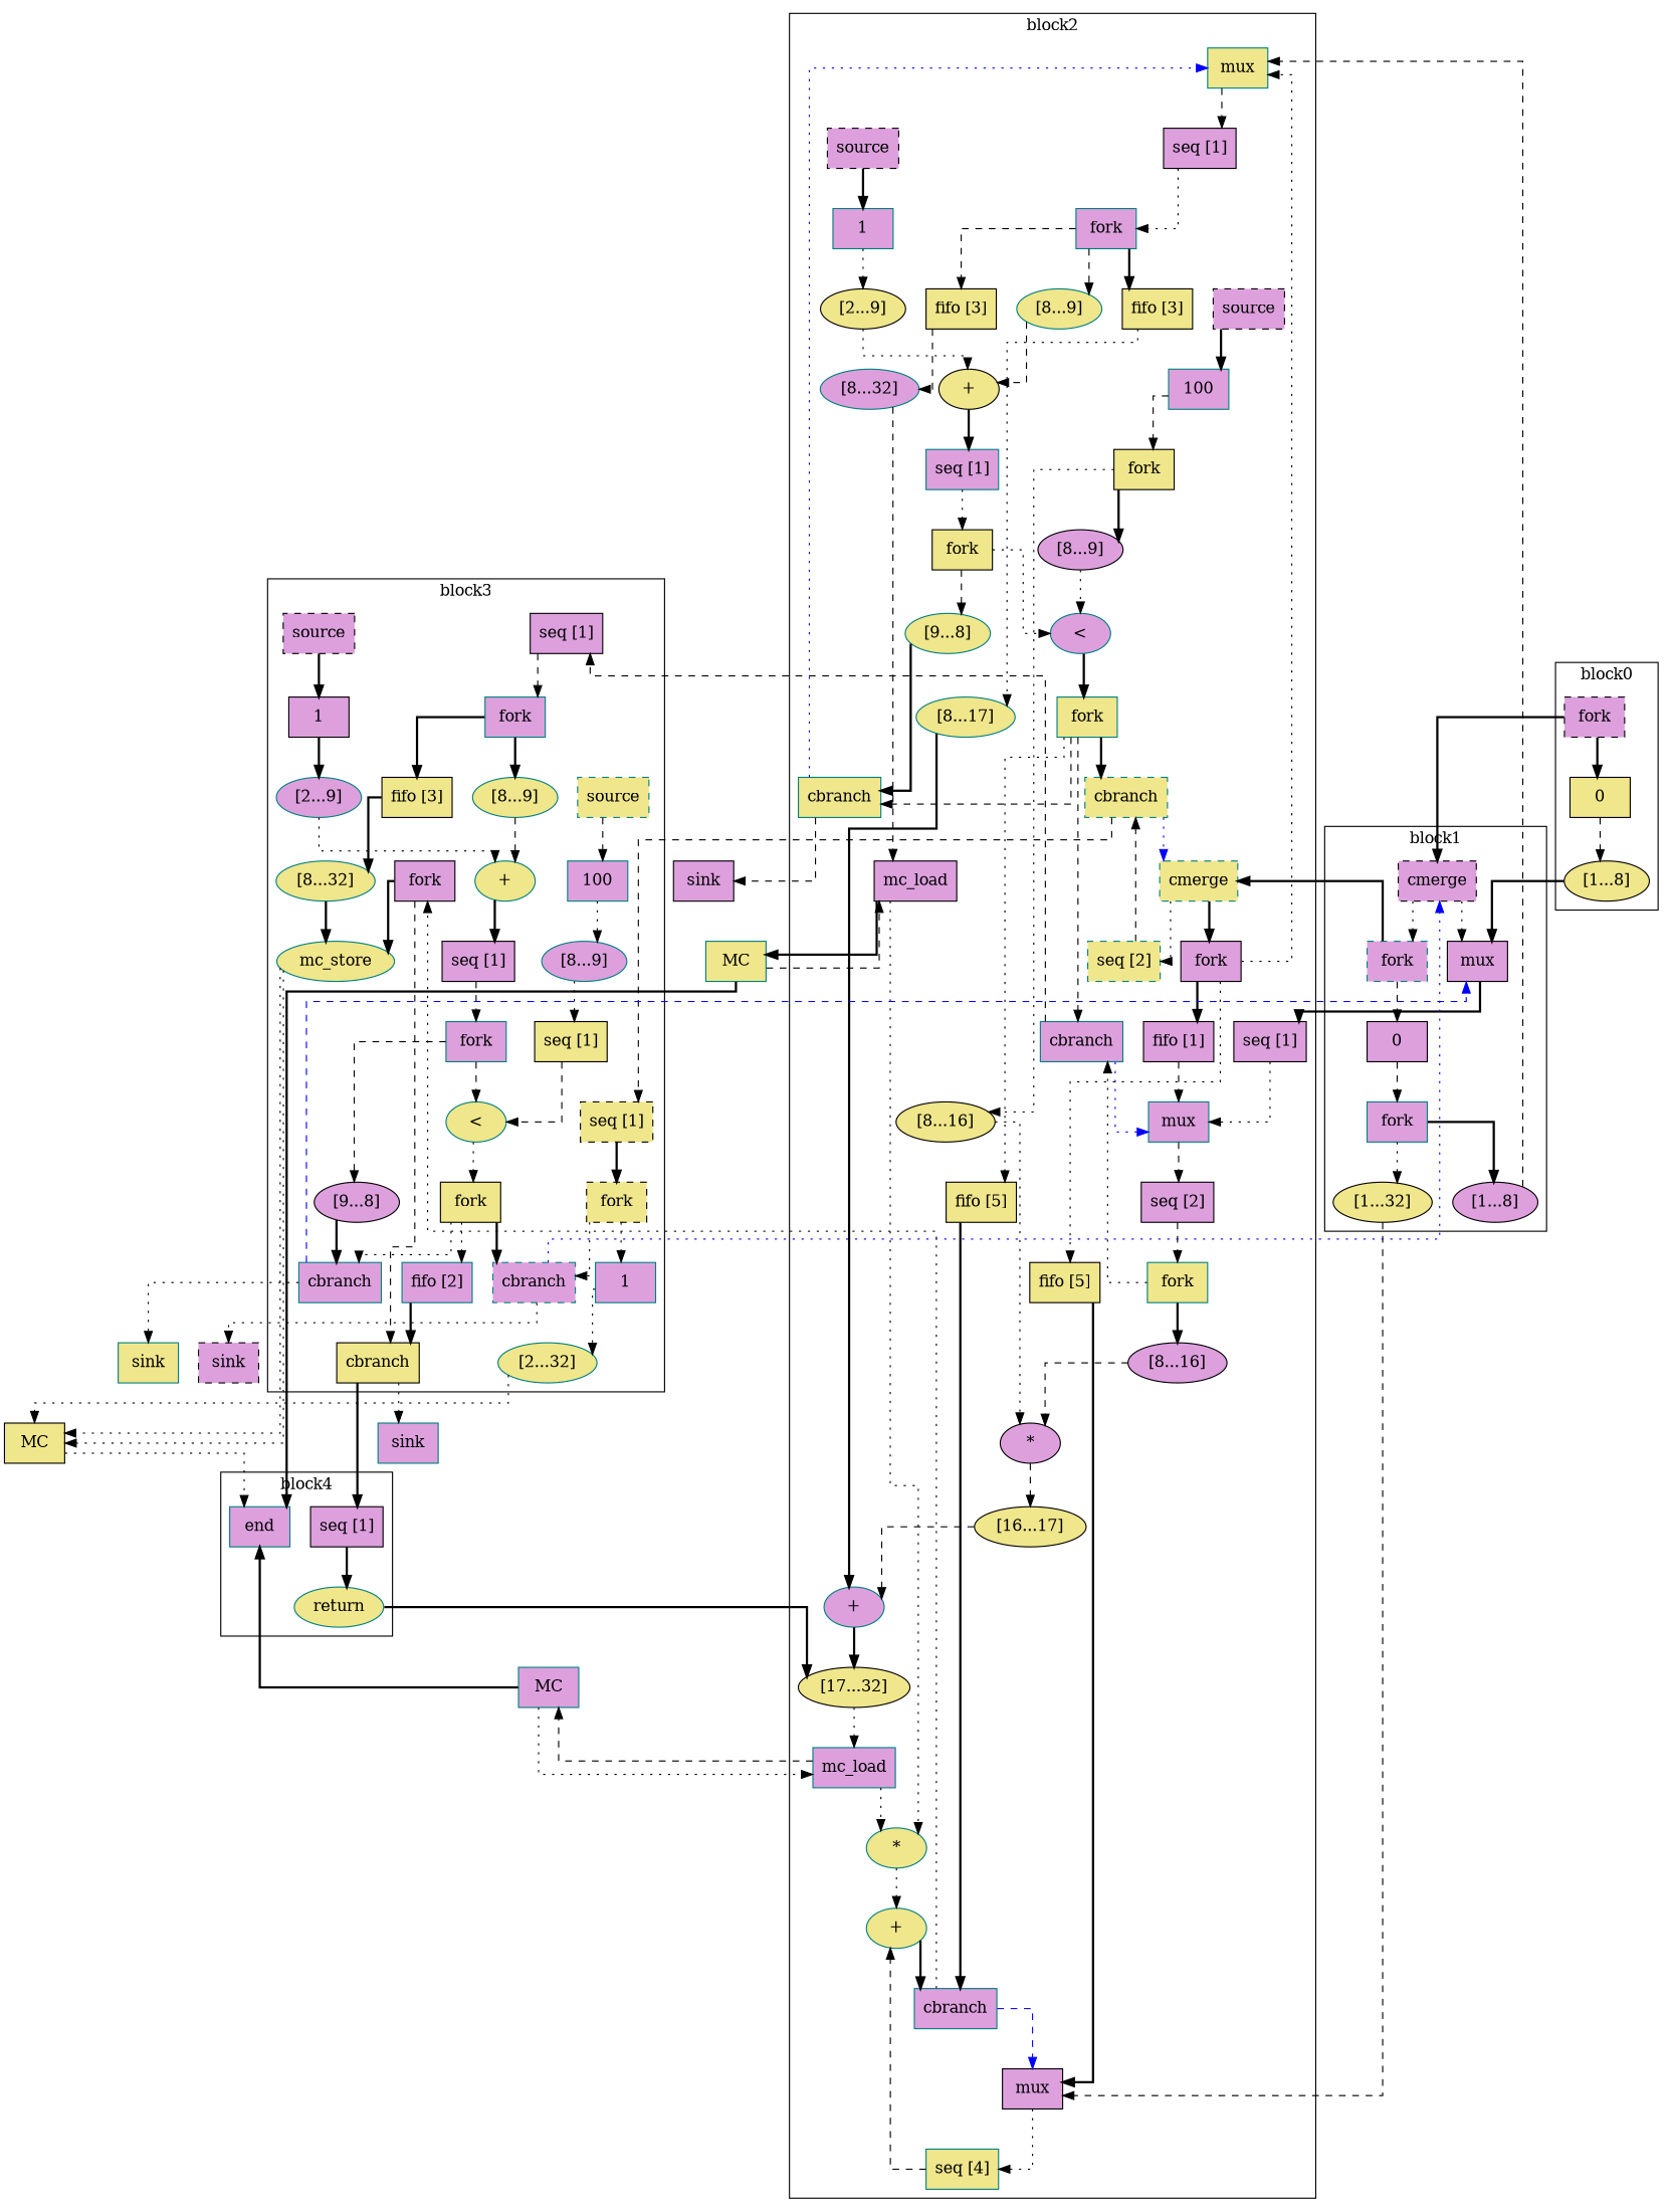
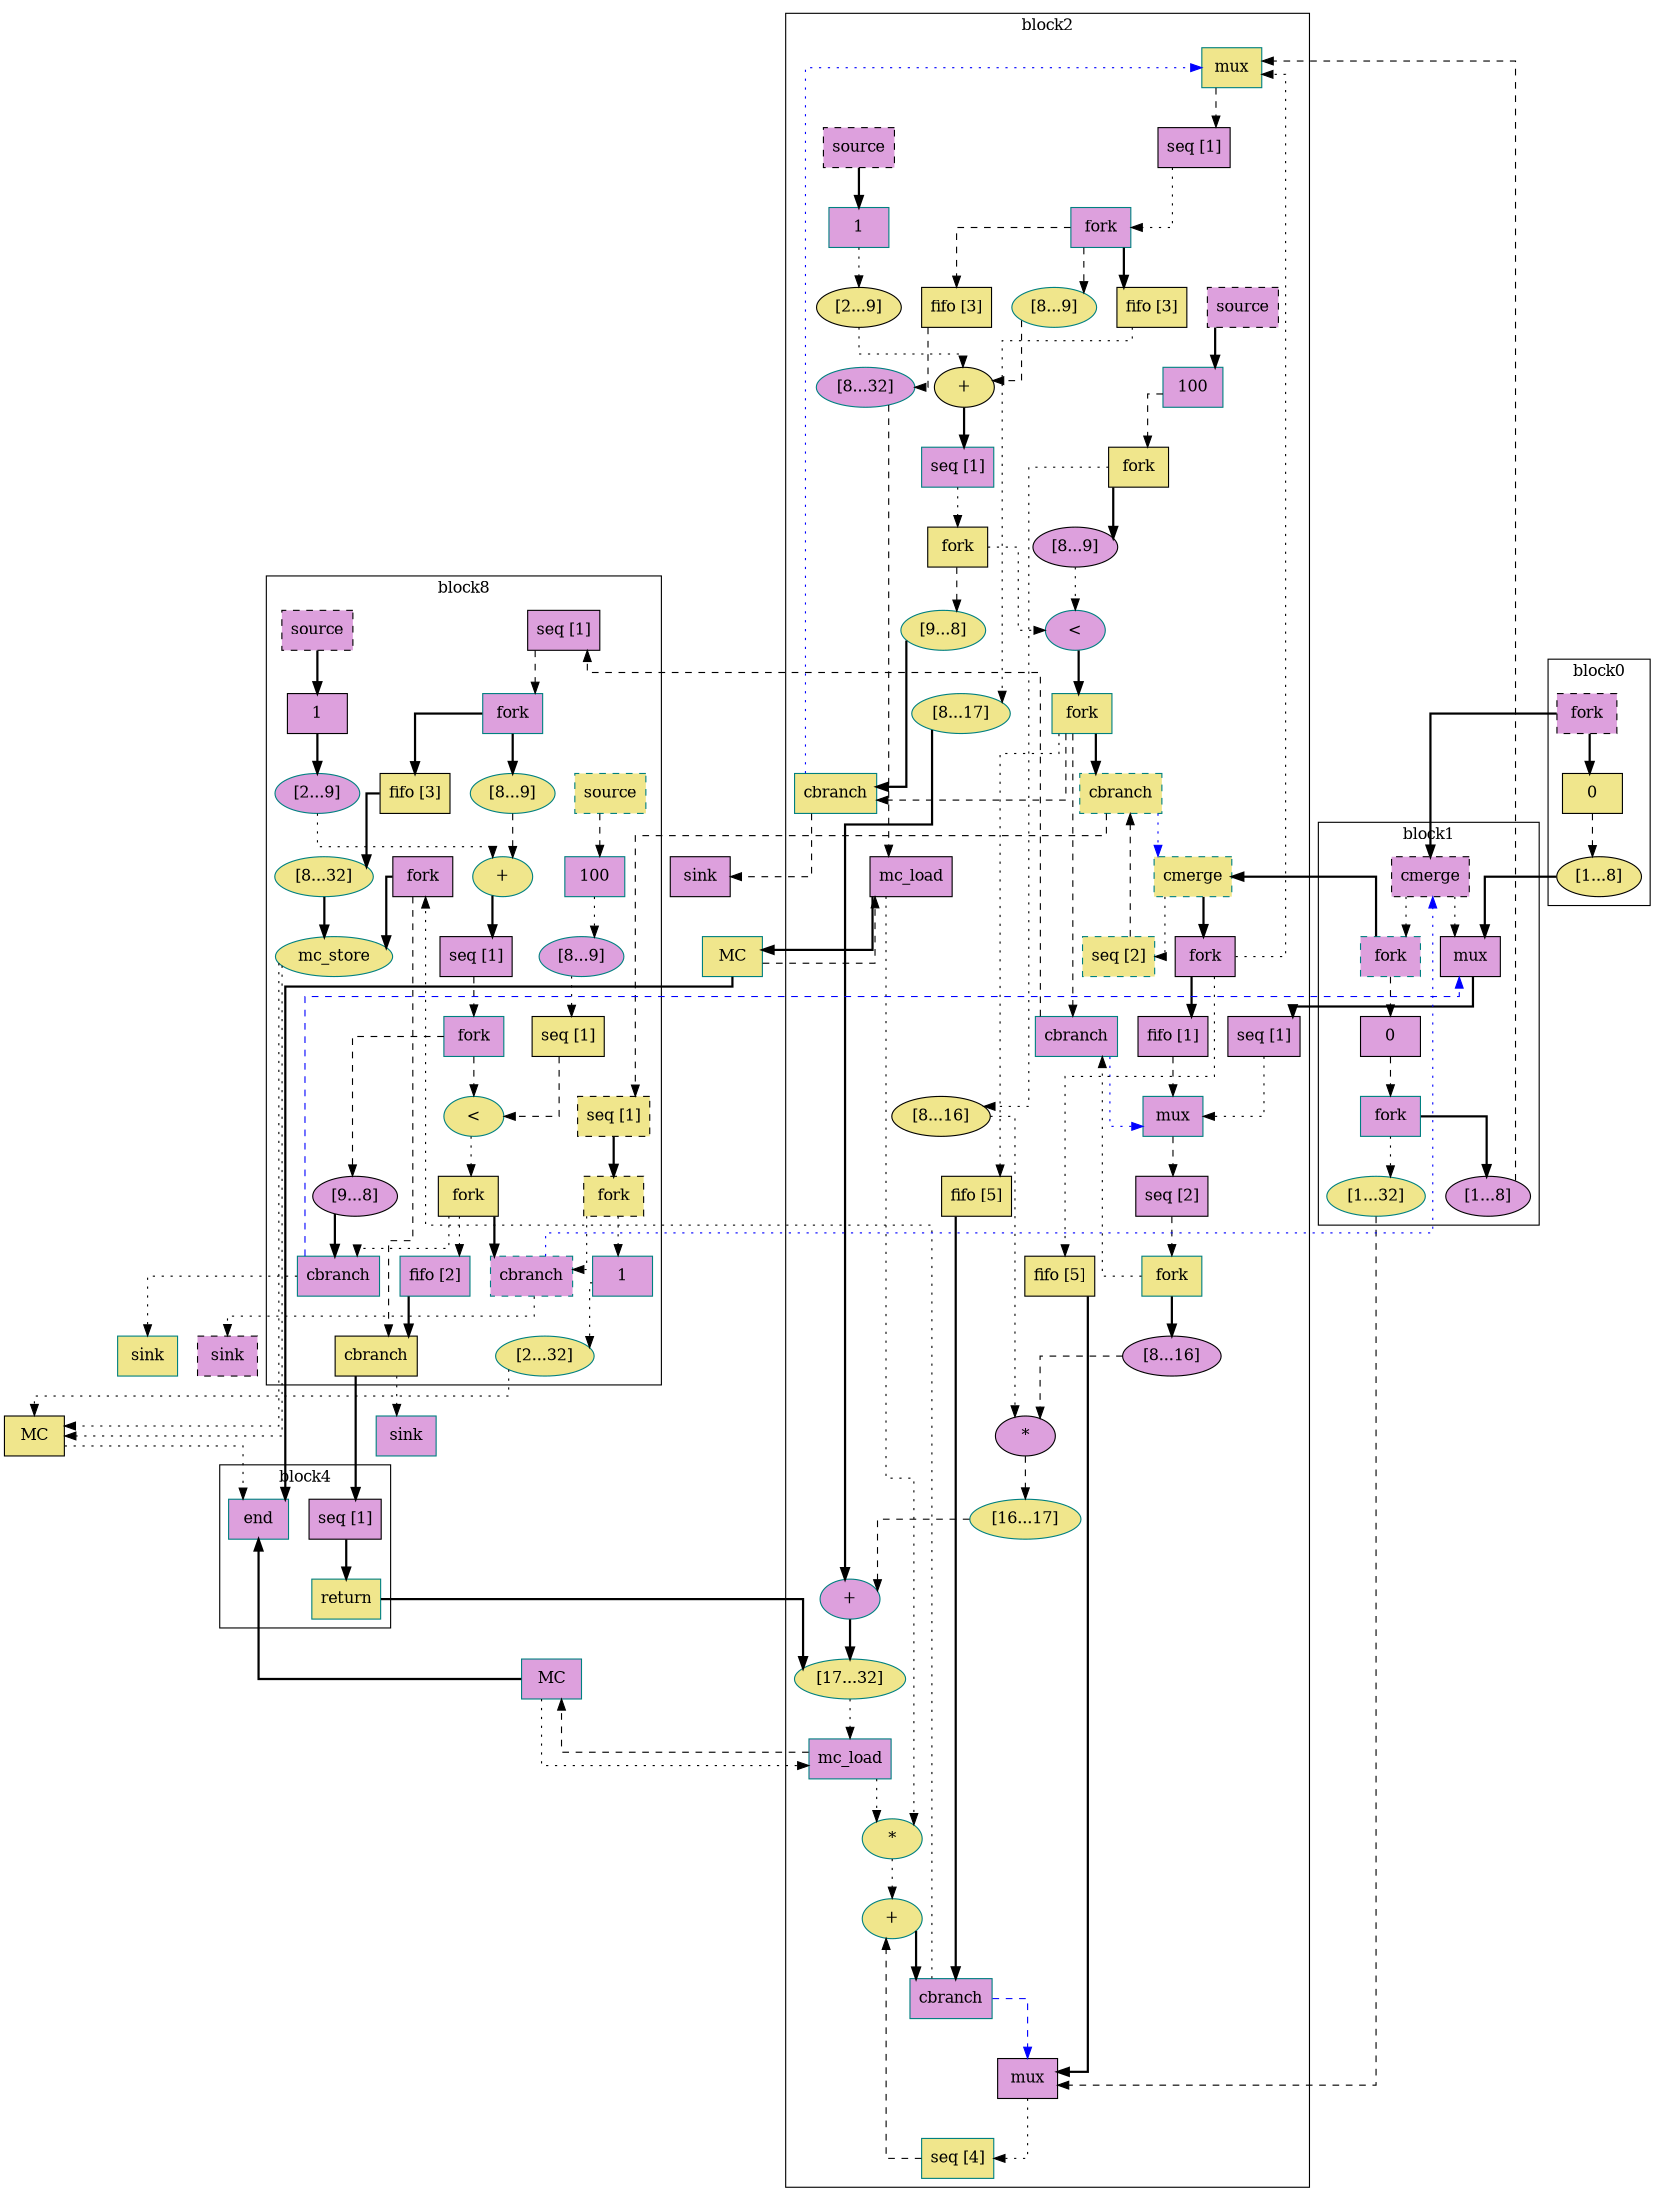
  digraph {
    compound=true
    splines=ortho
    node [color=teal fillcolor=plum mlir_op="handshake.buffer" shape=box style=filled]
    edge [style=dotted]
    n1 [color=black label=fork mlir_op="handshake.fork" style="filled, dashed"]
    n2 [color=black fillcolor=khaki label=0 mlir_op="handshake.constant"]
    n3 [color=black fillcolor=khaki label="[1...8]" mlir_op="arith.extsi" shape=oval]
    n4 [fillcolor=khaki label=mux mlir_op="handshake.mux"]
    n5 [color=black label="seq [1]"]
    n6 [label=fork mlir_op="handshake.fork"]
    n7 [color=black fillcolor=khaki label="fifo [3]"]
    n8 [fillcolor=khaki label="[8...9]" mlir_op="arith.extsi" shape=oval]
    n9 [color=black fillcolor=khaki label="fifo [3]"]
    n10 [fillcolor=khaki label="[8...17]" mlir_op="arith.extsi" shape=oval]
    n11 [label="+" mlir_op="arith.addi" shape=oval]
    n12 [color=black fillcolor=khaki label="+" mlir_op="arith.addi" shape=oval]
    n13 [label="[8...32]" mlir_op="arith.extsi" shape=oval]
    n14 [color=black label=mc_load mlir_op="handshake.mc_load"]
    n15 [color=black fillcolor=khaki label="fifo [5]"]
    n16 [color=black label=mux mlir_op="handshake.mux"]
    n17 [fillcolor=khaki label="seq [4]"]
    n18 [color=black label="fifo [1]"]
    n19 [label=mux mlir_op="handshake.mux"]
    n20 [color=black label="seq [1]"]
    n21 [color=black label="seq [2]"]
    n22 [fillcolor=khaki label=fork mlir_op="handshake.fork"]
    n23 [color=black label="[8...16]" mlir_op="arith.extsi" shape=oval]
    n24 [label=cbranch mlir_op="handshake.cond_br"]
    n25 [color=black label="*" mlir_op="arith.muli" shape=oval]
    n26 [fillcolor=khaki label=cmerge mlir_op="handshake.control_merge" style="filled, dashed"]
    n27 [color=black label=fork mlir_op="handshake.fork"]
    n28 [fillcolor=khaki label="seq [2]" style="filled, dashed"]
    n29 [color=black label=source mlir_op="handshake.source" style="filled, dashed"]
    n30 [label=100 mlir_op="handshake.constant"]
    n31 [color=black fillcolor=khaki label=fork mlir_op="handshake.fork"]
    n32 [color=black fillcolor=khaki label="[8...16]" mlir_op="arith.extsi" shape=oval]
    n33 [color=black label="[8...9]" mlir_op="arith.extsi" shape=oval]
    n34 [label="<" mlir_op="arith.cmpi<" shape=oval]
    n35 [color=black label=source mlir_op="handshake.source" style="filled, dashed"]
    n36 [label=1 mlir_op="handshake.constant"]
    n37 [color=black fillcolor=khaki label="[2...9]" mlir_op="arith.extsi" shape=oval]
    n38 [fillcolor=khaki label="*" mlir_op="arith.muli" shape=oval]
-   n39 [color=black fillcolor=khaki label="[16...17]" mlir_op="arith.extsi" shape=oval]
-   n40 [color=black fillcolor=khaki label="[17...32]" mlir_op="arith.extsi" shape=oval]
+   n39 [fillcolor=khaki label="[16...17]" mlir_op="arith.extsi" shape=oval]
+   n40 [fillcolor=khaki label="[17...32]" mlir_op="arith.extsi" shape=oval]
    n41 [label=mc_load mlir_op="handshake.mc_load"]
    n42 [fillcolor=khaki label="+" mlir_op="arith.addi" shape=oval]
    n43 [label=cbranch mlir_op="handshake.cond_br"]
    n44 [label="seq [1]"]
    n45 [color=black fillcolor=khaki label=fork mlir_op="handshake.fork"]
    n46 [fillcolor=khaki label="[9...8]" mlir_op="arith.trunci" shape=oval]
    n47 [fillcolor=khaki label=cbranch mlir_op="handshake.cond_br"]
    n48 [fillcolor=khaki label=fork mlir_op="handshake.fork"]
    n49 [color=black fillcolor=khaki label="fifo [5]"]
    n50 [fillcolor=khaki label=cbranch mlir_op="handshake.cond_br" style="filled, dashed"]
    n51 [color=black label="seq [1]"]
-   n52 [fillcolor=khaki label=return mlir_op="handshake.d_return" shape=ellipse]
+   n52 [fillcolor=khaki label=return mlir_op="handshake.d_return"]
    n53 [label=end mlir_op="handshake.end"]
    n54 [color=black label=mux mlir_op="handshake.mux"]
    n55 [color=black label=cmerge mlir_op="handshake.control_merge" style="filled, dashed"]
    n56 [label=fork mlir_op="handshake.fork" style="filled, dashed"]
    n57 [color=black label=0 mlir_op="handshake.constant"]
    n58 [label=fork mlir_op="handshake.fork"]
    n59 [color=black label="[1...8]" mlir_op="arith.extsi" shape=oval]
-   n60 [color=black fillcolor=khaki label="[1...32]" mlir_op="arith.extsi" shape=oval]
+   n60 [fillcolor=khaki label="[1...32]" mlir_op="arith.extsi" shape=oval]
    n61 [color=black label="seq [1]"]
    n62 [label=fork mlir_op="handshake.fork"]
    n63 [fillcolor=khaki label="[8...9]" mlir_op="arith.extsi" shape=oval]
    n64 [color=black fillcolor=khaki label="fifo [3]"]
    n65 [fillcolor=khaki label="+" mlir_op="arith.addi" shape=oval]
    n66 [fillcolor=khaki label="[8...32]" mlir_op="arith.extsi" shape=oval]
    n67 [fillcolor=khaki label=mc_store mlir_op="handshake.mc_store" shape=ellipse]
    n68 [color=black label=fork mlir_op="handshake.fork"]
    n69 [color=black fillcolor=khaki label=cbranch mlir_op="handshake.cond_br"]
    n70 [color=black fillcolor=khaki label="seq [1]" style="filled, dashed"]
    n71 [color=black fillcolor=khaki label=fork mlir_op="handshake.fork" style="filled, dashed"]
    n72 [label=1 mlir_op="handshake.constant"]
    n73 [label=cbranch mlir_op="handshake.cond_br" style="filled, dashed"]
    n74 [fillcolor=khaki label="[2...32]" mlir_op="arith.extsi" shape=oval]
    n75 [fillcolor=khaki label=source mlir_op="handshake.source" style="filled, dashed"]
    n76 [label=100 mlir_op="handshake.constant"]
    n77 [label="[8...9]" mlir_op="arith.extsi" shape=oval]
    n78 [color=black fillcolor=khaki label="seq [1]"]
    n79 [color=black label=source mlir_op="handshake.source" style="filled, dashed"]
    n80 [color=black label=1 mlir_op="handshake.constant"]
    n81 [label="[2...9]" mlir_op="arith.extsi" shape=oval]
    n82 [color=black label="seq [1]"]
    n83 [label=fork mlir_op="handshake.fork"]
    n84 [color=black label="[9...8]" mlir_op="arith.trunci" shape=oval]
    n85 [fillcolor=khaki label="<" mlir_op="arith.cmpi<" shape=oval]
    n86 [label=cbranch mlir_op="handshake.cond_br"]
    n87 [color=black fillcolor=khaki label=fork mlir_op="handshake.fork"]
    n88 [label="fifo [2]"]
    n89 [fillcolor=khaki label=MC mlir_op="handshake.mem_controller"]
    n90 [label=MC mlir_op="handshake.mem_controller"]
    n91 [color=black label=sink mlir_op="handshake.sink"]
    n92 [color=black fillcolor=khaki label=MC mlir_op="handshake.mem_controller"]
    n93 [label=sink mlir_op="handshake.sink"]
    n94 [color=black label=sink mlir_op="handshake.sink" style="filled, dashed"]
    n95 [fillcolor=khaki label=sink mlir_op="handshake.sink"]
    subgraph cluster_1 {
      label=block0
      n1
      n2
      n3
    }
    subgraph cluster_2 {
      label=block2
      n4
      n5
      n6
      n7
      n8
      n9
      n10
      n11
      n12
      n13
      n14
      n15
      n16
      n17
      n18
      n19
      n20
      n21
      n22
      n23
      n24
      n25
      n26
      n27
      n28
      n29
      n30
      n31
      n32
      n33
      n34
      n35
      n36
      n37
      n38
      n39
      n40
      n41
      n42
      n43
      n44
      n45
      n46
      n47
      n48
      n49
      n50
    }
    subgraph cluster_3 {
      label=block4
      n51
      n52
      n53
    }
    subgraph cluster_4 {
      label=block1
      n54
      n55
      n56
      n57
      n58
      n59
      n60
    }
    subgraph cluster_5 {
-     label=block3
+     label=block8
      n61
      n62
      n63
      n64
      n65
      n66
      n67
      n68
      n69
      n70
      n71
      n72
      n73
      n74
      n75
      n76
      n77
      n78
      n79
      n80
      n81
      n82
      n83
      n84
      n85
      n86
      n87
      n88
    }
    n1 -> n2 [style=bold]
    n1 -> n55 [style=bold]
    n2 -> n3 [style=dashed]
    n3 -> n54 [style=bold]
    n4 -> n5 [style=dashed]
    n5 -> n6
    n6 -> n7 [style=bold]
    n6 -> n8 [style=dashed]
    n6 -> n9 [style=dashed]
    n7 -> n10
    n8 -> n12 [style=dashed]
    n9 -> n13 [style=dashed]
    n10 -> n11 [style=bold]
    n11 -> n40 [style=bold]
    n12 -> n44 [style=bold]
    n13 -> n14 [style=dashed]
    n14 -> n38
    n14 -> n89 [style=bold]
    n15 -> n16 [style=bold]
    n16 -> n17
    n17 -> n42 [style=dashed]
    n18 -> n19 [style=dashed]
    n19 -> n21 [style=dashed]
    n20 -> n19
    n21 -> n22 [style=dashed]
    n22 -> n23 [style=bold]
    n22 -> n24
    n23 -> n25 [style=dashed]
    n24 -> n19 [color=blue]
    n24 -> n61 [style=dashed]
    n25 -> n39 [style=dashed]
    n26 -> n27 [style=bold]
    n26 -> n28
    n27 -> n4
    n27 -> n15
    n27 -> n18 [style=bold]
    n28 -> n50 [style=dashed]
    n29 -> n30 [style=bold]
    n30 -> n31 [style=dashed]
    n31 -> n32
    n31 -> n33 [style=bold]
    n32 -> n25
    n33 -> n34
    n34 -> n48 [style=bold]
    n35 -> n36 [style=bold]
    n36 -> n37
    n37 -> n12
    n38 -> n42
    n39 -> n11 [style=dashed]
    n40 -> n41
    n41 -> n38
    n41 -> n90 [style=dashed]
    n42 -> n43 [style=bold]
    n43 -> n16 [color=blue style=dashed]
    n43 -> n68
    n44 -> n45
    n45 -> n34
    n45 -> n46 [style=dashed]
    n46 -> n47 [style=bold]
    n47 -> n4 [color=blue]
    n47 -> n91 [style=dashed]
    n48 -> n24 [style=dashed]
    n48 -> n47 [style=dashed]
    n48 -> n49
    n48 -> n50 [style=bold]
    n49 -> n43 [style=bold]
    n50 -> n26 [color=blue]
    n50 -> n70 [style=dashed]
    n51 -> n52 [style=bold]
    n52 -> n40 [style=bold]
    n54 -> n20 [style=bold]
    n55 -> n54
    n55 -> n56
    n56 -> n26 [style=bold]
    n56 -> n57 [style=dashed]
    n57 -> n58 [style=dashed]
    n58 -> n59 [style=bold]
    n58 -> n60
    n59 -> n4 [style=dashed]
    n60 -> n16 [style=dashed]
    n61 -> n62 [style=dashed]
    n62 -> n63 [style=bold]
    n62 -> n64 [style=bold]
    n63 -> n65 [style=dashed]
    n64 -> n66 [style=bold]
    n65 -> n82 [style=bold]
    n66 -> n67 [style=bold]
    n67 -> n92
    n67 -> n92
    n68 -> n67 [style=bold]
    n68 -> n69 [style=dashed]
    n69 -> n51 [style=bold]
    n69 -> n93
    n70 -> n71 [style=bold]
    n71 -> n72
    n71 -> n73
    n72 -> n74
    n73 -> n55 [color=blue]
    n73 -> n94
    n74 -> n92
    n75 -> n76 [style=dashed]
    n76 -> n77
    n77 -> n78
    n78 -> n85 [style=dashed]
    n79 -> n80 [style=bold]
    n80 -> n81 [style=bold]
    n81 -> n65
    n82 -> n83 [style=dashed]
    n83 -> n84 [style=dashed]
    n83 -> n85 [style=dashed]
    n84 -> n86 [style=bold]
    n85 -> n87
    n86 -> n54 [color=blue style=dashed]
    n86 -> n95
    n87 -> n73 [style=bold]
    n87 -> n86
    n87 -> n88
    n88 -> n69 [style=bold]
    n89 -> n14 [style=dashed]
    n89 -> n53 [style=bold]
    n90 -> n41
    n90 -> n53 [style=bold]
    n92 -> n53
  }
